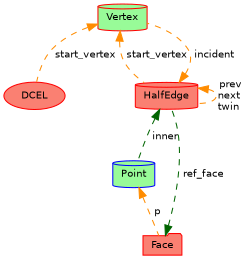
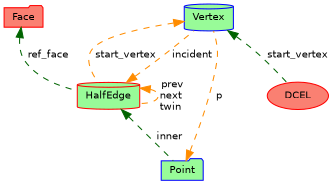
  digraph {
    node [color=red fillcolor=salmon fontname=Helvetica fontsize=10 shape=cylinder style=filled]
    edge [color=darkorange dir=back fontname=Helvetica fontsize=10 labelfontname=Helvetica labelfontsize=10 style=dashed]
    n1 [fontcolor=black height=0.2 label=DCEL shape=ellipse width=0.4]
-   n2 [fillcolor=palegreen height=0.2 label=Vertex width=0.4]
-   n3 [height=0.2 label=HalfEdge width=0.4]
-   n4 [color=blue fillcolor=palegreen height=0.2 label=Point width=0.4]
+   n2 [color=blue fillcolor=palegreen height=0.2 label=Vertex width=0.4]
+   n3 [fillcolor=palegreen height=0.2 label=HalfEdge width=0.4]
+   n4 [color=blue fillcolor=palegreen height=0.2 label=Point shape=folder width=0.4]
    n5 [height=0.2 label=Face shape=folder width=0.4]
-   n2 -> n1 [label=" start_vertex"]
+   n2 -> n1 [color=darkgreen label=" start_vertex"]
    n2 -> n3 [label=" start_vertex"]
    n3 -> n2 [label=" incident"]
    n3 -> n3 [label=" prev\nnext\ntwin"]
    n3 -> n4 [color=darkgreen label=" inner"]
-   n4 -> n5 [label=" p"]
+   n4 -> n2 [label=" p"]
    n5 -> n3 [color=darkgreen label=" ref_face"]
  }
